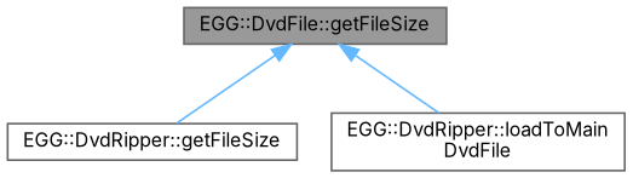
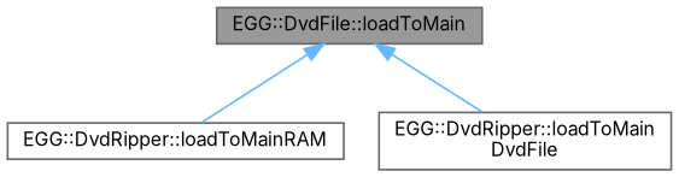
  digraph {
    fontname=Inter
    rankdir=TB
    node [color=grey40 fillcolor=white fontname=Inter fontsize=10 shape=box style=filled]
    edge [color=steelblue1 dir=back fontname=Inter fontsize=10 labelfontname=FreeMono labelfontsize=10 style=solid]
-   n1 [color=gray40 fillcolor=grey60 fontcolor=black height=0.2 label="EGG::DvdFile::getFileSize" width=0.4]
-   n2 [height=0.2 label="EGG::DvdRipper::getFileSize" width=0.4]
+   n1 [color=gray40 fillcolor=grey60 fontcolor=black height=0.2 label="EGG::DvdFile::loadToMain" width=0.4]
+   n2 [height=0.2 label="EGG::DvdRipper::loadToMainRAM" width=0.4]
    n3 [height=0.2 label="EGG::DvdRipper::loadToMain\lDvdFile" width=0.4]
    n1 -> n2
    n1 -> n3
  }
